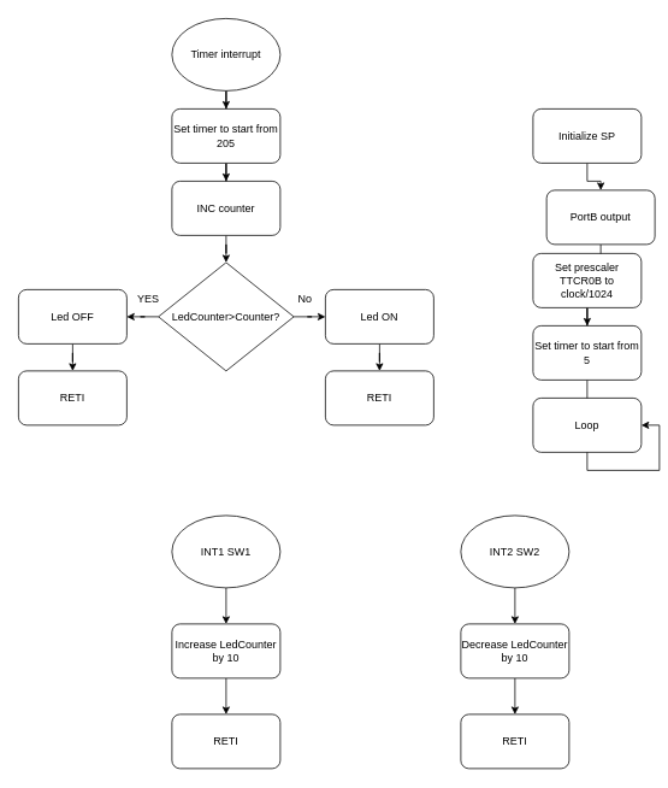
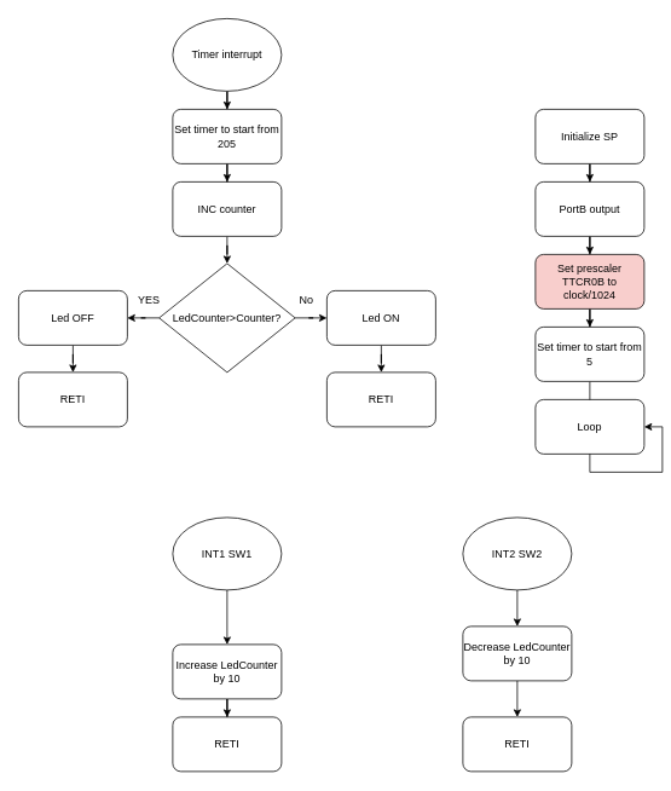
  <mxCell id="0" />
  <mxCell id="1" parent="0" />
  <mxCell id="2" value="" style="edgeStyle=orthogonalEdgeStyle;rounded=0;orthogonalLoop=1;jettySize=auto;html=1;" parent="1" source="3" target="5" edge="1"><mxGeometry relative="1" as="geometry" /></mxCell>
  <mxCell id="3" value="Initialize SP" style="rounded=1;whiteSpace=wrap;html=1;" parent="1" vertex="1"><mxGeometry x="590" y="120" width="120" height="60" as="geometry" /></mxCell>
  <mxCell id="4" value="" style="edgeStyle=orthogonalEdgeStyle;rounded=0;orthogonalLoop=1;jettySize=auto;html=1;" parent="1" source="5" target="7" edge="1"><mxGeometry relative="1" as="geometry" /></mxCell>
- <mxCell id="5" value="PortB output" style="rounded=1;whiteSpace=wrap;html=1;" parent="1" vertex="1"><mxGeometry x="605" y="210" width="120" height="60" as="geometry" /></mxCell>
+ <mxCell id="5" value="PortB output" style="rounded=1;whiteSpace=wrap;html=1;" parent="1" vertex="1"><mxGeometry x="590" y="200" width="120" height="60" as="geometry" /></mxCell>
  <mxCell id="6" value="" style="edgeStyle=orthogonalEdgeStyle;rounded=0;orthogonalLoop=1;jettySize=auto;html=1;" parent="1" source="7" target="9" edge="1"><mxGeometry relative="1" as="geometry" /></mxCell>
- <mxCell id="7" value="Set prescaler TTCR0B to clock/1024" style="rounded=1;whiteSpace=wrap;html=1;" parent="1" vertex="1"><mxGeometry x="590" y="280" width="120" height="60" as="geometry" /></mxCell>
+ <mxCell id="7" value="Set prescaler TTCR0B to clock/1024" style="rounded=1;whiteSpace=wrap;html=1;fillColor=#f8cecc;" parent="1" vertex="1"><mxGeometry x="590" y="280" width="120" height="60" as="geometry" /></mxCell>
  <mxCell id="8" value="" style="edgeStyle=orthogonalEdgeStyle;rounded=0;orthogonalLoop=1;jettySize=auto;html=1;" parent="1" source="9" edge="1"><mxGeometry relative="1" as="geometry"><mxPoint x="650" y="500" as="targetPoint" /></mxGeometry></mxCell>
  <mxCell id="9" value="Set timer to start from 5" style="rounded=1;whiteSpace=wrap;html=1;" parent="1" vertex="1"><mxGeometry x="590" y="360" width="120" height="60" as="geometry" /></mxCell>
  <mxCell id="10" value="Loop" style="rounded=1;whiteSpace=wrap;html=1;" parent="1" vertex="1"><mxGeometry x="590" y="440" width="120" height="60" as="geometry" /></mxCell>
  <mxCell id="11" style="edgeStyle=orthogonalEdgeStyle;rounded=0;orthogonalLoop=1;jettySize=auto;html=1;exitX=0.5;exitY=1;exitDx=0;exitDy=0;entryX=1;entryY=0.5;entryDx=0;entryDy=0;" parent="1" source="10" target="10" edge="1"><mxGeometry relative="1" as="geometry" /></mxCell>
  <mxCell id="12" value="" style="edgeStyle=orthogonalEdgeStyle;rounded=0;orthogonalLoop=1;jettySize=auto;html=1;" parent="1" source="13" target="20" edge="1"><mxGeometry relative="1" as="geometry" /></mxCell>
  <mxCell id="13" value="Timer interrupt" style="ellipse;whiteSpace=wrap;html=1;" parent="1" vertex="1"><mxGeometry x="190" y="20" width="120" height="80" as="geometry" /></mxCell>
  <mxCell id="14" value="" style="edgeStyle=orthogonalEdgeStyle;rounded=0;orthogonalLoop=1;jettySize=auto;html=1;" parent="1" source="15" target="18" edge="1"><mxGeometry relative="1" as="geometry" /></mxCell>
  <mxCell id="15" value="INC counter" style="rounded=1;whiteSpace=wrap;html=1;" parent="1" vertex="1"><mxGeometry x="190" y="200" width="120" height="60" as="geometry" /></mxCell>
  <mxCell id="16" value="" style="edgeStyle=orthogonalEdgeStyle;rounded=0;orthogonalLoop=1;jettySize=auto;html=1;" edge="1" parent="1" source="18" target="24"><mxGeometry relative="1" as="geometry" /></mxCell>
  <mxCell id="17" value="" style="edgeStyle=orthogonalEdgeStyle;rounded=0;orthogonalLoop=1;jettySize=auto;html=1;" edge="1" parent="1" source="18" target="22"><mxGeometry relative="1" as="geometry" /></mxCell>
  <mxCell id="18" value="LedCounter&amp;gt;Counter?" style="rhombus;whiteSpace=wrap;html=1;" parent="1" vertex="1"><mxGeometry x="175" y="290" width="150" height="120" as="geometry" /></mxCell>
  <mxCell id="19" value="" style="edgeStyle=orthogonalEdgeStyle;rounded=0;orthogonalLoop=1;jettySize=auto;html=1;" parent="1" source="20" target="15" edge="1"><mxGeometry relative="1" as="geometry" /></mxCell>
  <mxCell id="20" value="Set timer to start from 205" style="rounded=1;whiteSpace=wrap;html=1;" parent="1" vertex="1"><mxGeometry x="190" y="120" width="120" height="60" as="geometry" /></mxCell>
  <mxCell id="21" value="" style="edgeStyle=orthogonalEdgeStyle;rounded=0;orthogonalLoop=1;jettySize=auto;html=1;" edge="1" parent="1" source="22" target="26"><mxGeometry relative="1" as="geometry" /></mxCell>
  <mxCell id="22" value="Led ON" style="rounded=1;whiteSpace=wrap;html=1;" vertex="1" parent="1"><mxGeometry x="360" y="320" width="120" height="60" as="geometry" /></mxCell>
  <mxCell id="23" value="" style="edgeStyle=orthogonalEdgeStyle;rounded=0;orthogonalLoop=1;jettySize=auto;html=1;" edge="1" parent="1" source="24" target="25"><mxGeometry relative="1" as="geometry" /></mxCell>
  <mxCell id="24" value="Led OFF" style="rounded=1;whiteSpace=wrap;html=1;" vertex="1" parent="1"><mxGeometry x="20" y="320" width="120" height="60" as="geometry" /></mxCell>
  <mxCell id="25" value="RETI" style="rounded=1;whiteSpace=wrap;html=1;" vertex="1" parent="1"><mxGeometry x="20" y="410" width="120" height="60" as="geometry" /></mxCell>
  <mxCell id="26" value="RETI" style="rounded=1;whiteSpace=wrap;html=1;" vertex="1" parent="1"><mxGeometry x="360" y="410" width="120" height="60" as="geometry" /></mxCell>
  <mxCell id="27" value="YES" style="text;html=1;resizable=0;points=[];autosize=1;align=left;verticalAlign=top;spacingTop=-4;" vertex="1" parent="1"><mxGeometry x="150" y="320" width="40" height="20" as="geometry" /></mxCell>
  <mxCell id="28" value="No" style="text;html=1;resizable=0;points=[];autosize=1;align=left;verticalAlign=top;spacingTop=-4;" vertex="1" parent="1"><mxGeometry x="328" y="321" width="30" height="20" as="geometry" /></mxCell>
  <mxCell id="29" value="" style="edgeStyle=orthogonalEdgeStyle;rounded=0;orthogonalLoop=1;jettySize=auto;html=1;" edge="1" parent="1" source="30" target="34"><mxGeometry relative="1" as="geometry" /></mxCell>
  <mxCell id="30" value="INT1 SW1" style="ellipse;whiteSpace=wrap;html=1;" vertex="1" parent="1"><mxGeometry x="190" y="570" width="120" height="80" as="geometry" /></mxCell>
  <mxCell id="31" value="" style="edgeStyle=orthogonalEdgeStyle;rounded=0;orthogonalLoop=1;jettySize=auto;html=1;" edge="1" parent="1" source="32" target="36"><mxGeometry relative="1" as="geometry" /></mxCell>
  <mxCell id="32" value="INT2 SW2" style="ellipse;whiteSpace=wrap;html=1;" vertex="1" parent="1"><mxGeometry x="510" y="570" width="120" height="80" as="geometry" /></mxCell>
  <mxCell id="33" value="" style="edgeStyle=orthogonalEdgeStyle;rounded=0;orthogonalLoop=1;jettySize=auto;html=1;" edge="1" parent="1" source="34" target="37"><mxGeometry relative="1" as="geometry" /></mxCell>
- <mxCell id="34" value="Increase LedCounter by 10" style="rounded=1;whiteSpace=wrap;html=1;" vertex="1" parent="1"><mxGeometry x="190" y="690" width="120" height="60" as="geometry" /></mxCell>
+ <mxCell id="34" value="Increase LedCounter by 10" style="rounded=1;whiteSpace=wrap;html=1;" vertex="1" parent="1"><mxGeometry x="190" y="710" width="120" height="60" as="geometry" /></mxCell>
  <mxCell id="35" value="" style="edgeStyle=orthogonalEdgeStyle;rounded=0;orthogonalLoop=1;jettySize=auto;html=1;" edge="1" parent="1" source="36" target="38"><mxGeometry relative="1" as="geometry" /></mxCell>
  <mxCell id="36" value="Decrease LedCounter by 10" style="rounded=1;whiteSpace=wrap;html=1;" vertex="1" parent="1"><mxGeometry x="510" y="690" width="120" height="60" as="geometry" /></mxCell>
  <mxCell id="37" value="RETI" style="rounded=1;whiteSpace=wrap;html=1;" vertex="1" parent="1"><mxGeometry x="190" y="790" width="120" height="60" as="geometry" /></mxCell>
  <mxCell id="38" value="RETI" style="rounded=1;whiteSpace=wrap;html=1;" vertex="1" parent="1"><mxGeometry x="510" y="790" width="120" height="60" as="geometry" /></mxCell>
